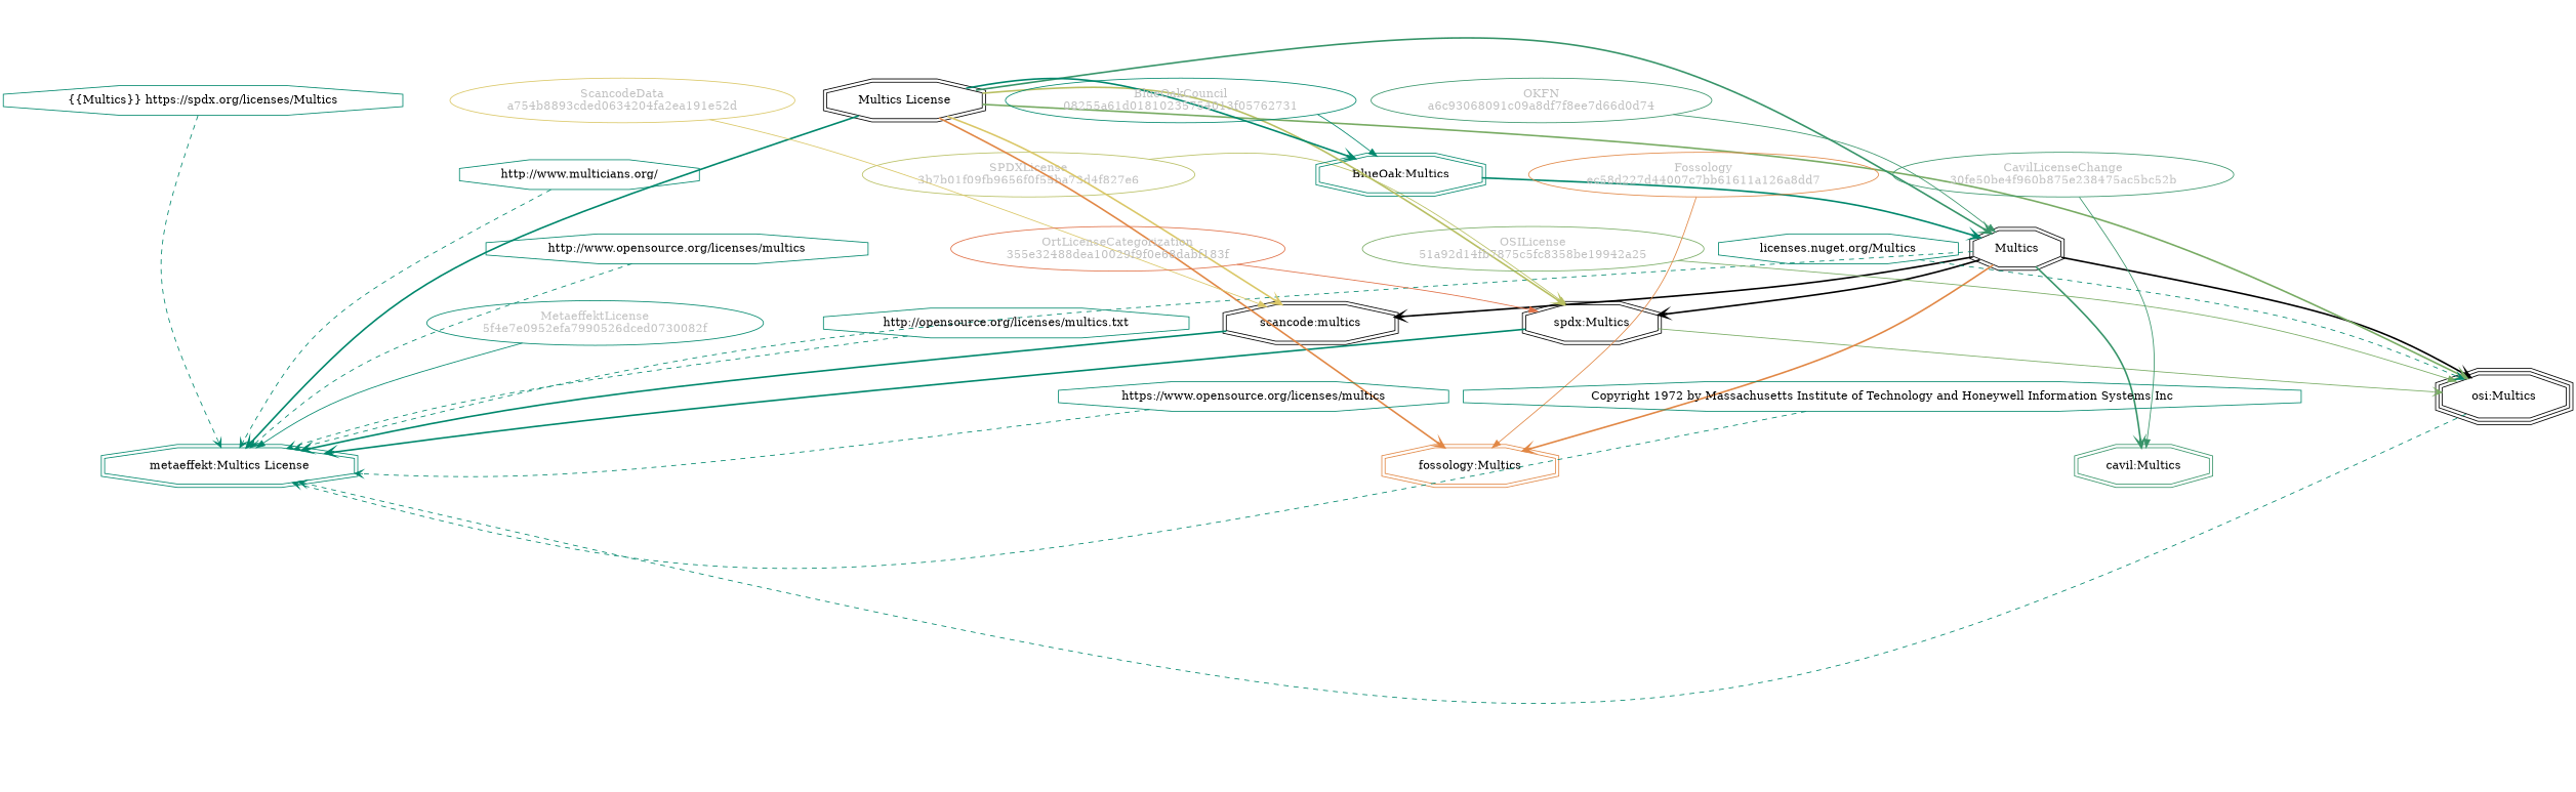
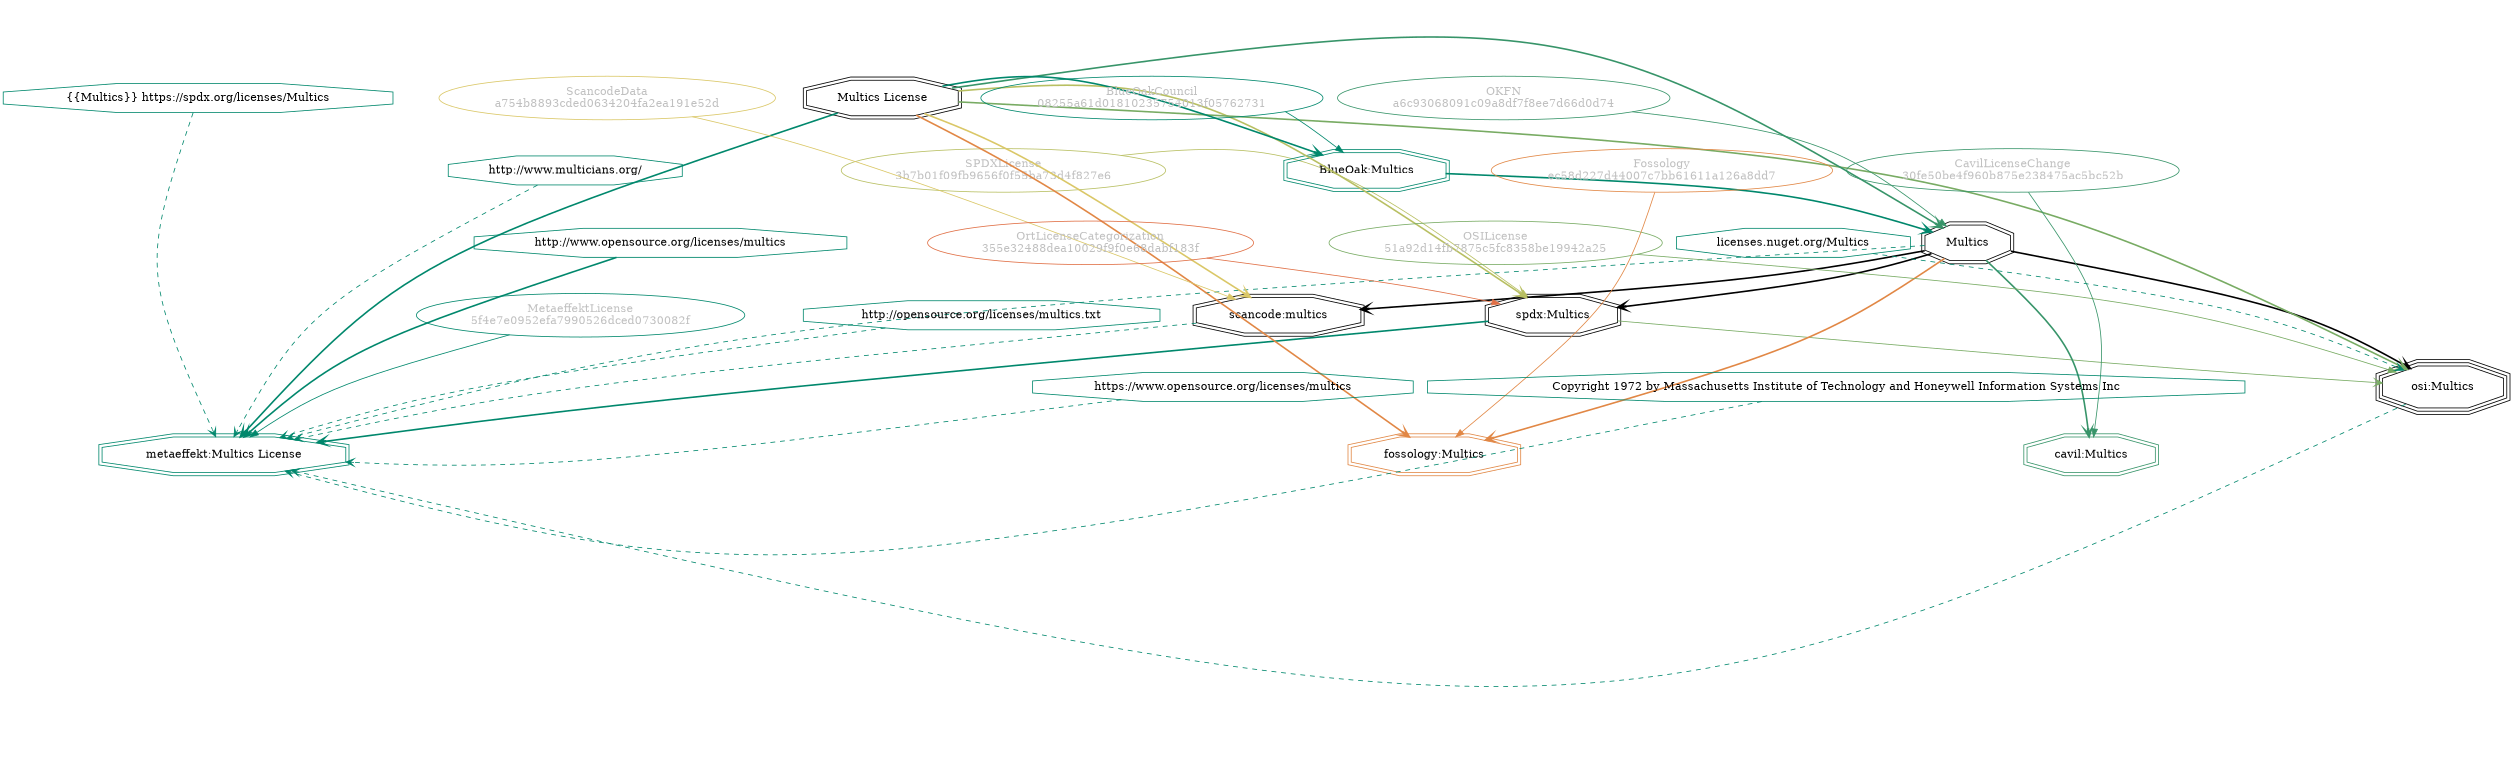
  strict digraph {
    splines=curved
    node [color="#00876c" shape=ellipse]
    edge [color="#00876c" weight=0.5 arrowhead=vee style=bold]
    n1 [color="#b8bf62" fillcolor="beige;1" fontcolor=gray label="SPDXLicense\n3b7b01f09fb9656f0f55ba73d4f827e6"]
    n2 [label="spdx:Multics" shape=doubleoctagon color=""]
    n3 [label="osi:Multics" shape=tripleoctagon color=""]
    n4 [label="metaeffekt:Multics License" shape=doubleoctagon]
    n5 [label=Multics shape=doubleoctagon color=""]
    n6 [label="scancode:multics" shape=doubleoctagon color=""]
    n7 [color="#e18745" label="fossology:Multics" shape=doubleoctagon]
    n8 [color="#379469" label="cavil:Multics" shape=doubleoctagon]
    n9 [label="BlueOak:Multics" shape=doubleoctagon]
    n10 [label="Multics License" shape=doubleoctagon color=""]
    n11 [color="#78ab63" fillcolor="beige;1" fontcolor=gray label="OSILicense\n51a92d14fb7875c5fc8358be19942a25"]
    n12 [fillcolor="beige;1" fontcolor=gray label="BlueOakCouncil\n08255a61d01810235754013f05762731"]
    n13 [color="#dac767" fillcolor="beige;1" fontcolor=gray label="ScancodeData\na754b8893cded0634204fa2ea191e52d"]
    n14 [color="#e18745" fillcolor="beige;1" fontcolor=gray label="Fossology\nec58d227d44007c7bb61611a126a8dd7"]
    n15 [color="#379469" fillcolor="beige;1" fontcolor=gray label="OKFN\na6c93068091c09a8df7f8ee7d66d0d74"]
    n16 [color="#e06f45" fillcolor="beige;1" fontcolor=gray label="OrtLicenseCategorization\n355e32488dea10029f9f0e68dabf183f"]
    n17 [color="#379469" fillcolor="beige;1" fontcolor=gray label="CavilLicenseChange\n30fe50be4f960b875e238475ac5bc52b"]
    n18 [fillcolor="beige;1" fontcolor=gray label="MetaeffektLicense\n5f4e7e0952efa7990526dced0730082f"]
    n19 [label="http://opensource.org/licenses/multics.txt" shape=octagon]
    n20 [label="licenses.nuget.org/Multics" shape=octagon]
    n21 [label="{{Multics}} https://spdx.org/licenses/Multics" shape=octagon]
    n22 [label="http://www.multicians.org/" shape=octagon]
    n23 [label="http://www.opensource.org/licenses/multics" shape=octagon]
    n24 [label="https://www.opensource.org/licenses/multics" shape=octagon]
    n25 [label="Copyright 1972 by Massachusetts Institute of Technology and Honeywell Information Systems Inc" shape=octagon]
    n1 -> n2 [color="#b8bf62" arrowhead="" style=""]
    n2 -> n3 [color="#78ab63" style=solid weight=0.7]
    n2 -> n4 [weight=0.7]
    n3 -> n4 [style=dashed]
    n5 -> n2 [weight=0.7 color=""]
    n5 -> n3 [weight=0.7 color=""]
    n5 -> n4 [style=dashed]
    n5 -> n6 [weight=0.7 color=""]
    n5 -> n7 [color="#e18745" weight=0.7]
    n5 -> n8 [color="#379469" weight=0.7]
-   n6 -> n4
+   n6 -> n4 [style=dashed]
    n9 -> n5 [weight=0.7]
    n10 -> n2 [color="#b8bf62" weight=0.7]
    n10 -> n3 [color="#78ab63" weight=0.7]
    n10 -> n4 [weight=0.7]
    n10 -> n5 [color="#379469" weight=0.7]
    n10 -> n6 [color="#dac767" weight=0.7]
    n10 -> n7 [color="#e18745" weight=0.7]
    n10 -> n9 [weight=0.7]
    n11 -> n3 [color="#78ab63" arrowhead="" style=""]
    n12 -> n9 [arrowhead="" style=""]
    n13 -> n6 [color="#dac767" arrowhead="" style=""]
    n14 -> n7 [color="#e18745" arrowhead="" style=""]
    n15 -> n5 [color="#379469" arrowhead="" style=""]
    n16 -> n2 [color="#e06f45" arrowhead="" style=""]
    n17 -> n8 [color="#379469" arrowhead="" style=""]
    n18 -> n4 [arrowhead="" style=""]
    n19 -> n4 [style=dashed]
    n20 -> n3 [style=dashed]
    n21 -> n4 [style=dashed]
    n22 -> n4 [style=dashed]
-   n23 -> n4 [style=dashed]
+   n23 -> n4
    n24 -> n4 [style=dashed]
    n25 -> n4 [style=dashed]
  }
